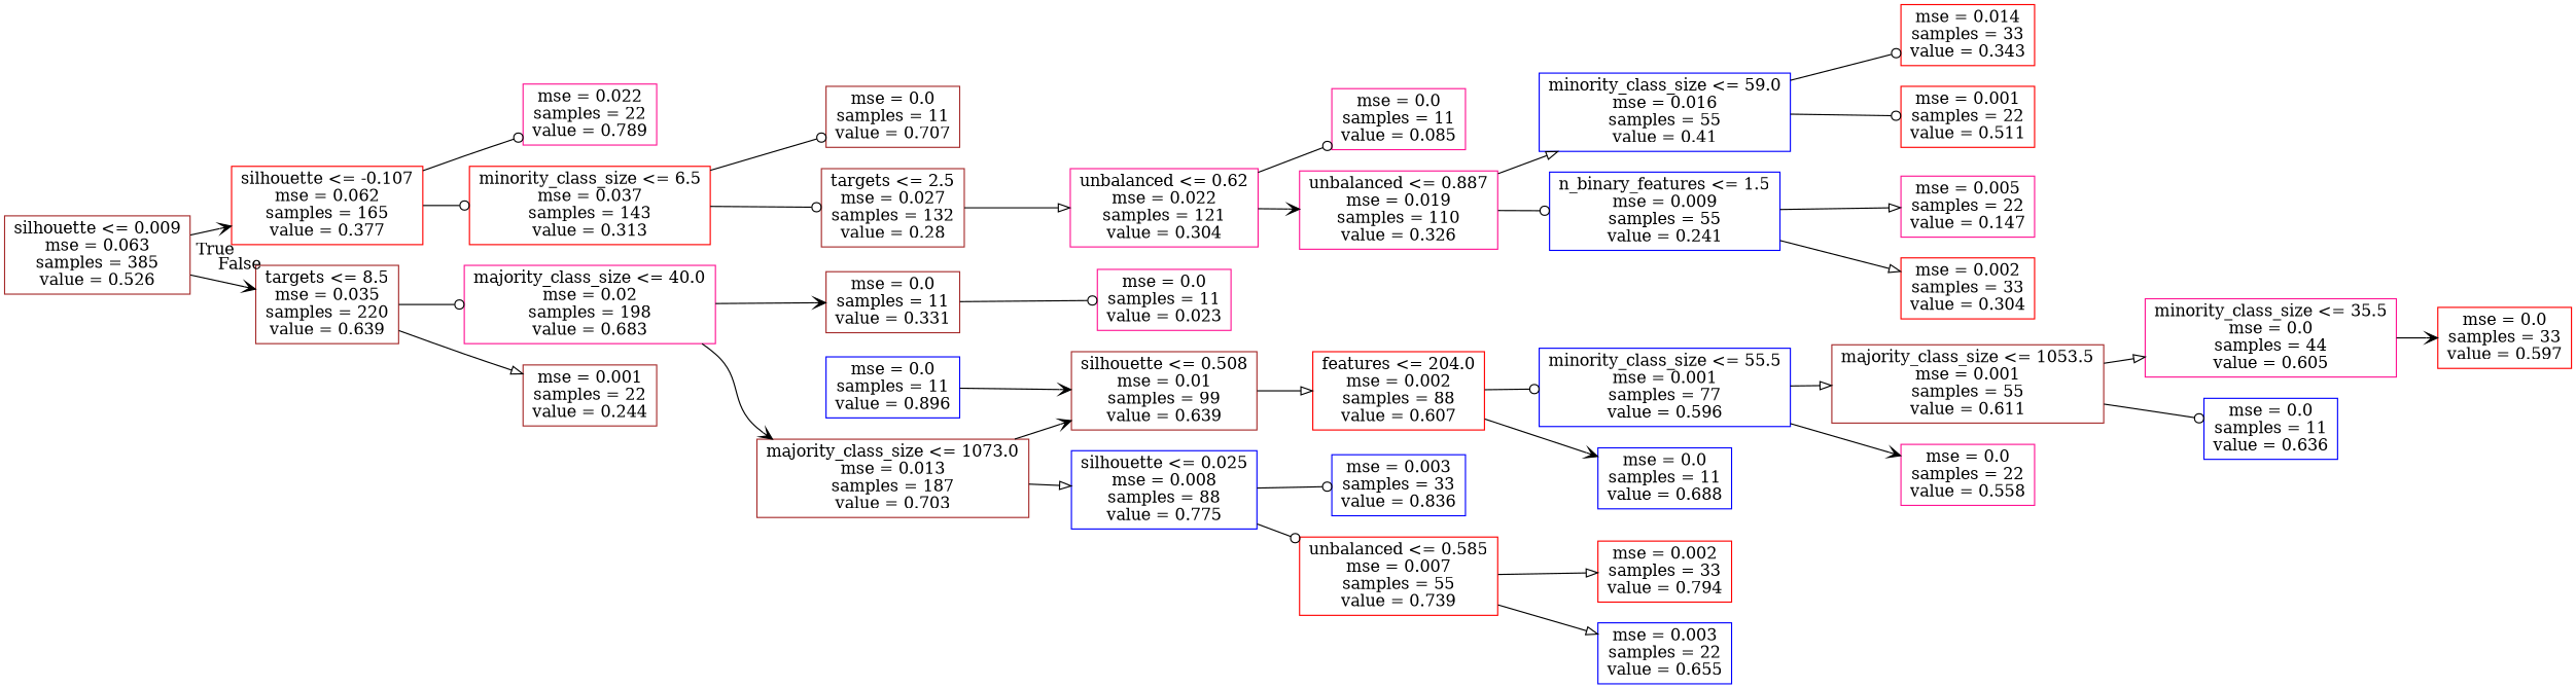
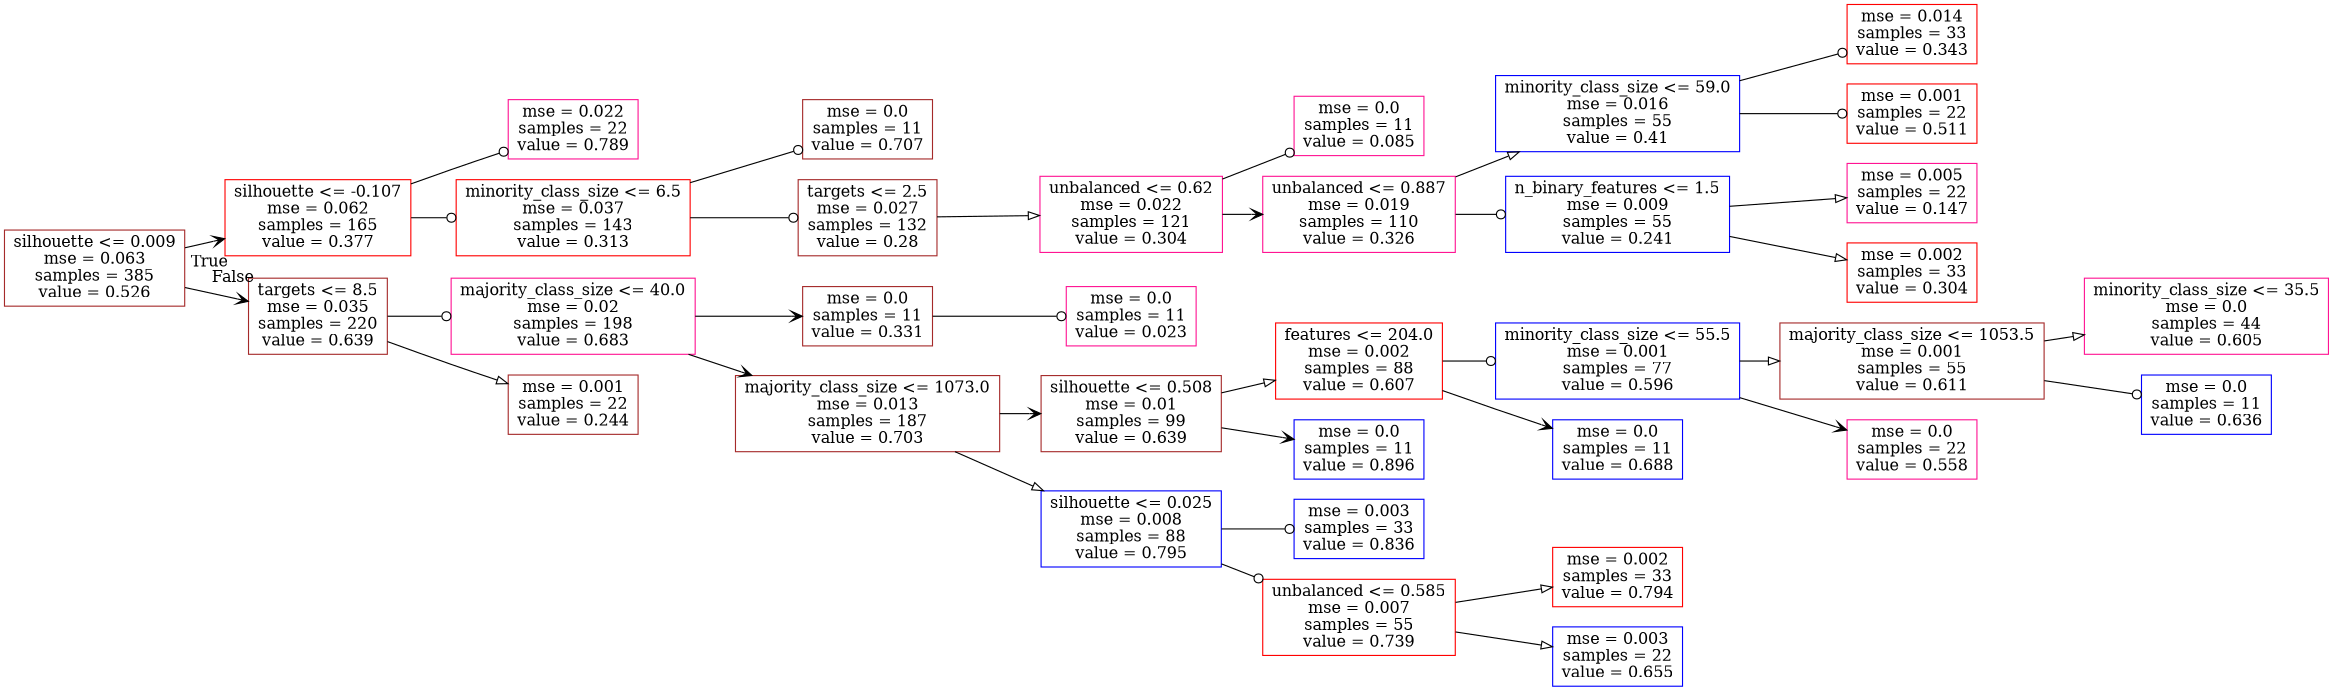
  digraph {
    rankdir=LR
    node [color=brown shape=box]
    edge [arrowhead=odot]
    n1 [label="silhouette <= 0.009\nmse = 0.063\nsamples = 385\nvalue = 0.526"]
    n2 [color=red label="silhouette <= -0.107\nmse = 0.062\nsamples = 165\nvalue = 0.377"]
    n3 [label="targets <= 8.5\nmse = 0.035\nsamples = 220\nvalue = 0.639"]
    n4 [color=deeppink label="mse = 0.022\nsamples = 22\nvalue = 0.789"]
    n5 [color=red label="minority_class_size <= 6.5\nmse = 0.037\nsamples = 143\nvalue = 0.313"]
    n6 [color=deeppink label="majority_class_size <= 40.0\nmse = 0.02\nsamples = 198\nvalue = 0.683"]
    n7 [label="mse = 0.001\nsamples = 22\nvalue = 0.244"]
    n8 [label="mse = 0.0\nsamples = 11\nvalue = 0.707"]
    n9 [label="targets <= 2.5\nmse = 0.027\nsamples = 132\nvalue = 0.28"]
    n10 [color=deeppink label="unbalanced <= 0.62\nmse = 0.022\nsamples = 121\nvalue = 0.304"]
    n11 [color=deeppink label="mse = 0.0\nsamples = 11\nvalue = 0.023"]
    n12 [color=deeppink label="mse = 0.0\nsamples = 11\nvalue = 0.085"]
    n13 [color=deeppink label="unbalanced <= 0.887\nmse = 0.019\nsamples = 110\nvalue = 0.326"]
    n14 [color=blue label="minority_class_size <= 59.0\nmse = 0.016\nsamples = 55\nvalue = 0.41"]
    n15 [color=blue label="n_binary_features <= 1.5\nmse = 0.009\nsamples = 55\nvalue = 0.241"]
    n16 [color=red label="mse = 0.014\nsamples = 33\nvalue = 0.343"]
    n17 [color=red label="mse = 0.001\nsamples = 22\nvalue = 0.511"]
    n18 [color=deeppink label="mse = 0.005\nsamples = 22\nvalue = 0.147"]
    n19 [color=red label="mse = 0.002\nsamples = 33\nvalue = 0.304"]
    n20 [label="mse = 0.0\nsamples = 11\nvalue = 0.331"]
    n21 [label="majority_class_size <= 1073.0\nmse = 0.013\nsamples = 187\nvalue = 0.703"]
    n22 [label="silhouette <= 0.508\nmse = 0.01\nsamples = 99\nvalue = 0.639"]
-   n23 [color=blue label="silhouette <= 0.025\nmse = 0.008\nsamples = 88\nvalue = 0.775"]
+   n23 [color=blue label="silhouette <= 0.025\nmse = 0.008\nsamples = 88\nvalue = 0.795"]
    n24 [color=red label="features <= 204.0\nmse = 0.002\nsamples = 88\nvalue = 0.607"]
    n25 [color=blue label="mse = 0.0\nsamples = 11\nvalue = 0.896"]
    n26 [color=blue label="mse = 0.003\nsamples = 33\nvalue = 0.836"]
    n27 [color=red label="unbalanced <= 0.585\nmse = 0.007\nsamples = 55\nvalue = 0.739"]
    n28 [color=blue label="minority_class_size <= 55.5\nmse = 0.001\nsamples = 77\nvalue = 0.596"]
    n29 [color=blue label="mse = 0.0\nsamples = 11\nvalue = 0.688"]
    n30 [label="majority_class_size <= 1053.5\nmse = 0.001\nsamples = 55\nvalue = 0.611"]
    n31 [color=deeppink label="mse = 0.0\nsamples = 22\nvalue = 0.558"]
    n32 [color=deeppink label="minority_class_size <= 35.5\nmse = 0.0\nsamples = 44\nvalue = 0.605"]
    n33 [color=blue label="mse = 0.0\nsamples = 11\nvalue = 0.636"]
-   n34 [color=red label="mse = 0.0\nsamples = 33\nvalue = 0.597"]
    n35 [color=red label="mse = 0.002\nsamples = 33\nvalue = 0.794"]
    n36 [color=blue label="mse = 0.003\nsamples = 22\nvalue = 0.655"]
    n1 -> n2 [arrowhead=vee headlabel=True labelangle=45 labeldistance=2.5]
    n1 -> n3 [arrowhead=vee headlabel=False labelangle=-45 labeldistance=2.5]
    n2 -> n4
    n2 -> n5
    n3 -> n6
    n3 -> n7 [arrowhead=onormal]
    n5 -> n8
    n5 -> n9
    n6 -> n20 [arrowhead=vee]
    n6 -> n21 [arrowhead=vee]
    n9 -> n10 [arrowhead=onormal]
    n10 -> n12
    n10 -> n13 [arrowhead=vee]
    n13 -> n14 [arrowhead=onormal]
    n13 -> n15
    n14 -> n16
    n14 -> n17
    n15 -> n18 [arrowhead=onormal]
    n15 -> n19 [arrowhead=onormal]
    n20 -> n11
    n21 -> n22 [arrowhead=vee]
    n21 -> n23 [arrowhead=onormal]
    n22 -> n24 [arrowhead=onormal]
-   n25 -> n22 [arrowhead=vee]
+   n22 -> n25 [arrowhead=vee]
    n23 -> n26
    n23 -> n27
    n24 -> n28
    n24 -> n29 [arrowhead=vee]
    n27 -> n35 [arrowhead=onormal]
    n27 -> n36 [arrowhead=onormal]
    n28 -> n30 [arrowhead=onormal]
    n28 -> n31 [arrowhead=vee]
    n30 -> n32 [arrowhead=onormal]
    n30 -> n33
-   n32 -> n34 [arrowhead=vee]
  }
